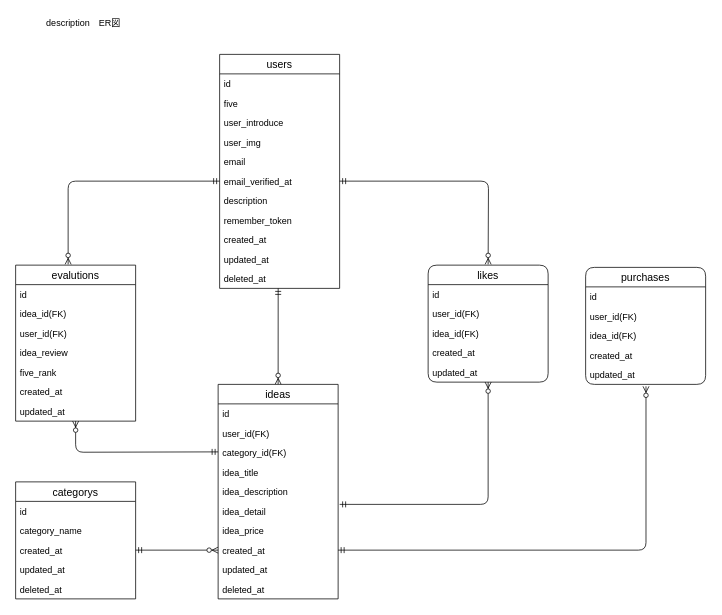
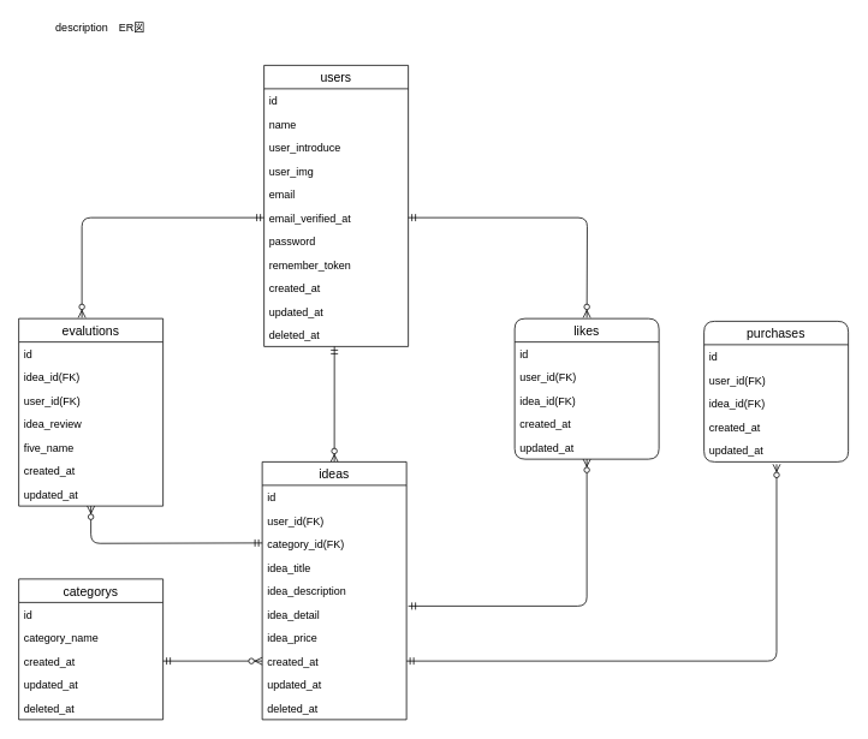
  <mxCell id="0" />
  <mxCell id="1" parent="0" />
  <mxCell id="2" value="description　ER図" style="text;html=1;align=center;verticalAlign=middle;resizable=0;points=[];autosize=1;" parent="1" vertex="1"><mxGeometry x="55" y="20" width="110" height="20" as="geometry" /></mxCell>
  <mxCell id="3" value="" style="edgeStyle=orthogonalEdgeStyle;fontSize=12;html=1;endArrow=ERzeroToMany;startArrow=ERmandOne;exitX=1;exitY=0.5;exitDx=0;exitDy=0;" parent="1" source="21" edge="1"><mxGeometry width="100" height="100" relative="1" as="geometry"><mxPoint x="480" y="242" as="sourcePoint" /><mxPoint x="650" y="352" as="targetPoint" /></mxGeometry></mxCell>
  <mxCell id="4" value="" style="edgeStyle=elbowEdgeStyle;fontSize=12;html=1;endArrow=ERzeroToMany;startArrow=ERmandOne;elbow=vertical;" parent="1" target="14" edge="1"><mxGeometry width="100" height="100" relative="1" as="geometry"><mxPoint x="452" y="672" as="sourcePoint" /><mxPoint x="552" y="572" as="targetPoint" /><Array as="points"><mxPoint x="560" y="672" /><mxPoint x="560" y="662" /></Array></mxGeometry></mxCell>
  <mxCell id="5" value="" style="edgeStyle=elbowEdgeStyle;fontSize=12;html=1;endArrow=ERzeroToMany;startArrow=ERmandOne;exitX=0;exitY=0.5;exitDx=0;exitDy=0;elbow=vertical;" parent="1" source="21" edge="1"><mxGeometry width="100" height="100" relative="1" as="geometry"><mxPoint x="70" y="262" as="sourcePoint" /><mxPoint x="90" y="352" as="targetPoint" /><Array as="points"><mxPoint x="200" y="241" /></Array></mxGeometry></mxCell>
  <mxCell id="6" value="" style="fontSize=12;html=1;endArrow=ERzeroToMany;startArrow=ERmandOne;exitX=1;exitY=0.5;exitDx=0;exitDy=0;entryX=0;entryY=0.5;entryDx=0;entryDy=0;" parent="1" source="41" target="35" edge="1"><mxGeometry width="100" height="100" relative="1" as="geometry"><mxPoint x="150" y="592" as="sourcePoint" /><mxPoint x="-215.18" y="405" as="targetPoint" /></mxGeometry></mxCell>
  <mxCell id="7" value="" style="fontSize=12;html=1;endArrow=ERzeroToMany;startArrow=ERmandOne;edgeStyle=orthogonalEdgeStyle;entryX=0.5;entryY=1;entryDx=0;entryDy=0;" parent="1" target="44" edge="1"><mxGeometry width="100" height="100" relative="1" as="geometry"><mxPoint x="290" y="602" as="sourcePoint" /><mxPoint x="100" y="572" as="targetPoint" /></mxGeometry></mxCell>
  <mxCell id="8" value="" style="fontSize=12;html=1;endArrow=ERzeroToMany;startArrow=ERmandOne;exitX=0.488;exitY=1;exitDx=0;exitDy=0;exitPerimeter=0;entryX=0.5;entryY=0;entryDx=0;entryDy=0;" parent="1" source="26" target="27" edge="1"><mxGeometry width="100" height="100" relative="1" as="geometry"><mxPoint x="280" y="500" as="sourcePoint" /><mxPoint x="380" y="400" as="targetPoint" /></mxGeometry></mxCell>
  <mxCell id="9" value="likes" style="swimlane;fontStyle=0;childLayout=stackLayout;horizontal=1;startSize=26;horizontalStack=0;resizeParent=1;resizeParentMax=0;resizeLast=0;collapsible=1;marginBottom=0;align=center;fontSize=14;rounded=1;" parent="1" vertex="1"><mxGeometry x="570" y="353" width="160" height="156" as="geometry" /></mxCell>
  <mxCell id="10" value="id" style="text;strokeColor=none;fillColor=none;spacingLeft=4;spacingRight=4;overflow=hidden;rotatable=0;points=[[0,0.5],[1,0.5]];portConstraint=eastwest;fontSize=12;" parent="9" vertex="1"><mxGeometry y="26" width="160" height="26" as="geometry" /></mxCell>
  <mxCell id="11" value="user_id(FK)" style="text;strokeColor=none;fillColor=none;spacingLeft=4;spacingRight=4;overflow=hidden;rotatable=0;points=[[0,0.5],[1,0.5]];portConstraint=eastwest;fontSize=12;" parent="9" vertex="1"><mxGeometry y="52" width="160" height="26" as="geometry" /></mxCell>
  <mxCell id="12" value="idea_id(FK)" style="text;strokeColor=none;fillColor=none;spacingLeft=4;spacingRight=4;overflow=hidden;rotatable=0;points=[[0,0.5],[1,0.5]];portConstraint=eastwest;fontSize=12;" parent="9" vertex="1"><mxGeometry y="78" width="160" height="26" as="geometry" /></mxCell>
  <mxCell id="13" value="created_at" style="text;strokeColor=none;fillColor=none;spacingLeft=4;spacingRight=4;overflow=hidden;rotatable=0;points=[[0,0.5],[1,0.5]];portConstraint=eastwest;fontSize=12;" parent="9" vertex="1"><mxGeometry y="104" width="160" height="26" as="geometry" /></mxCell>
  <mxCell id="14" value="updated_at" style="text;strokeColor=none;fillColor=none;spacingLeft=4;spacingRight=4;overflow=hidden;rotatable=0;points=[[0,0.5],[1,0.5]];portConstraint=eastwest;fontSize=12;" parent="9" vertex="1"><mxGeometry y="130" width="160" height="26" as="geometry" /></mxCell>
  <mxCell id="15" value="users" style="swimlane;fontStyle=0;childLayout=stackLayout;horizontal=1;startSize=26;horizontalStack=0;resizeParent=1;resizeParentMax=0;resizeLast=0;collapsible=1;marginBottom=0;align=center;fontSize=14;" parent="1" vertex="1"><mxGeometry x="292" y="72" width="160" height="312" as="geometry" /></mxCell>
  <mxCell id="16" value="id" style="text;strokeColor=none;fillColor=none;spacingLeft=4;spacingRight=4;overflow=hidden;rotatable=0;points=[[0,0.5],[1,0.5]];portConstraint=eastwest;fontSize=12;" parent="15" vertex="1"><mxGeometry y="26" width="160" height="26" as="geometry" /></mxCell>
- <mxCell id="17" value="five&#10;" style="text;strokeColor=none;fillColor=none;spacingLeft=4;spacingRight=4;overflow=hidden;rotatable=0;points=[[0,0.5],[1,0.5]];portConstraint=eastwest;fontSize=12;" parent="15" vertex="1"><mxGeometry y="52" width="160" height="26" as="geometry" /></mxCell>
+ <mxCell id="17" value="name&#10;" style="text;strokeColor=none;fillColor=none;spacingLeft=4;spacingRight=4;overflow=hidden;rotatable=0;points=[[0,0.5],[1,0.5]];portConstraint=eastwest;fontSize=12;" parent="15" vertex="1"><mxGeometry y="52" width="160" height="26" as="geometry" /></mxCell>
  <mxCell id="18" value="user_introduce" style="text;strokeColor=none;fillColor=none;spacingLeft=4;spacingRight=4;overflow=hidden;rotatable=0;points=[[0,0.5],[1,0.5]];portConstraint=eastwest;fontSize=12;" parent="15" vertex="1"><mxGeometry y="78" width="160" height="26" as="geometry" /></mxCell>
  <mxCell id="19" value="user_img" style="text;strokeColor=none;fillColor=none;spacingLeft=4;spacingRight=4;overflow=hidden;rotatable=0;points=[[0,0.5],[1,0.5]];portConstraint=eastwest;fontSize=12;" parent="15" vertex="1"><mxGeometry y="104" width="160" height="26" as="geometry" /></mxCell>
  <mxCell id="20" value="email" style="text;strokeColor=none;fillColor=none;spacingLeft=4;spacingRight=4;overflow=hidden;rotatable=0;points=[[0,0.5],[1,0.5]];portConstraint=eastwest;fontSize=12;" parent="15" vertex="1"><mxGeometry y="130" width="160" height="26" as="geometry" /></mxCell>
  <mxCell id="21" value="email_verified_at" style="text;strokeColor=none;fillColor=none;spacingLeft=4;spacingRight=4;overflow=hidden;rotatable=0;points=[[0,0.5],[1,0.5]];portConstraint=eastwest;fontSize=12;" parent="15" vertex="1"><mxGeometry y="156" width="160" height="26" as="geometry" /></mxCell>
- <mxCell id="22" value="description" style="text;strokeColor=none;fillColor=none;spacingLeft=4;spacingRight=4;overflow=hidden;rotatable=0;points=[[0,0.5],[1,0.5]];portConstraint=eastwest;fontSize=12;" parent="15" vertex="1"><mxGeometry y="182" width="160" height="26" as="geometry" /></mxCell>
+ <mxCell id="22" value="password" style="text;strokeColor=none;fillColor=none;spacingLeft=4;spacingRight=4;overflow=hidden;rotatable=0;points=[[0,0.5],[1,0.5]];portConstraint=eastwest;fontSize=12;" parent="15" vertex="1"><mxGeometry y="182" width="160" height="26" as="geometry" /></mxCell>
  <mxCell id="23" value="remember_token" style="text;strokeColor=none;fillColor=none;spacingLeft=4;spacingRight=4;overflow=hidden;rotatable=0;points=[[0,0.5],[1,0.5]];portConstraint=eastwest;fontSize=12;" parent="15" vertex="1"><mxGeometry y="208" width="160" height="26" as="geometry" /></mxCell>
  <mxCell id="24" value="created_at" style="text;strokeColor=none;fillColor=none;spacingLeft=4;spacingRight=4;overflow=hidden;rotatable=0;points=[[0,0.5],[1,0.5]];portConstraint=eastwest;fontSize=12;" parent="15" vertex="1"><mxGeometry y="234" width="160" height="26" as="geometry" /></mxCell>
  <mxCell id="25" value="updated_at" style="text;strokeColor=none;fillColor=none;spacingLeft=4;spacingRight=4;overflow=hidden;rotatable=0;points=[[0,0.5],[1,0.5]];portConstraint=eastwest;fontSize=12;" parent="15" vertex="1"><mxGeometry y="260" width="160" height="26" as="geometry" /></mxCell>
  <mxCell id="26" value="deleted_at" style="text;strokeColor=none;fillColor=none;spacingLeft=4;spacingRight=4;overflow=hidden;rotatable=0;points=[[0,0.5],[1,0.5]];portConstraint=eastwest;fontSize=12;" parent="15" vertex="1"><mxGeometry y="286" width="160" height="26" as="geometry" /></mxCell>
  <mxCell id="27" value="ideas" style="swimlane;fontStyle=0;childLayout=stackLayout;horizontal=1;startSize=26;horizontalStack=0;resizeParent=1;resizeParentMax=0;resizeLast=0;collapsible=1;marginBottom=0;align=center;fontSize=14;" parent="1" vertex="1"><mxGeometry x="290" y="512" width="160" height="286" as="geometry" /></mxCell>
  <mxCell id="28" value="id" style="text;strokeColor=none;fillColor=none;spacingLeft=4;spacingRight=4;overflow=hidden;rotatable=0;points=[[0,0.5],[1,0.5]];portConstraint=eastwest;fontSize=12;" parent="27" vertex="1"><mxGeometry y="26" width="160" height="26" as="geometry" /></mxCell>
  <mxCell id="29" value="user_id(FK)" style="text;strokeColor=none;fillColor=none;spacingLeft=4;spacingRight=4;overflow=hidden;rotatable=0;points=[[0,0.5],[1,0.5]];portConstraint=eastwest;fontSize=12;" parent="27" vertex="1"><mxGeometry y="52" width="160" height="26" as="geometry" /></mxCell>
  <mxCell id="30" value="category_id(FK)" style="text;strokeColor=none;fillColor=none;spacingLeft=4;spacingRight=4;overflow=hidden;rotatable=0;points=[[0,0.5],[1,0.5]];portConstraint=eastwest;fontSize=12;" parent="27" vertex="1"><mxGeometry y="78" width="160" height="26" as="geometry" /></mxCell>
  <mxCell id="31" value="idea_title" style="text;strokeColor=none;fillColor=none;spacingLeft=4;spacingRight=4;overflow=hidden;rotatable=0;points=[[0,0.5],[1,0.5]];portConstraint=eastwest;fontSize=12;" parent="27" vertex="1"><mxGeometry y="104" width="160" height="26" as="geometry" /></mxCell>
  <mxCell id="32" value="idea_description" style="text;strokeColor=none;fillColor=none;spacingLeft=4;spacingRight=4;overflow=hidden;rotatable=0;points=[[0,0.5],[1,0.5]];portConstraint=eastwest;fontSize=12;" parent="27" vertex="1"><mxGeometry y="130" width="160" height="26" as="geometry" /></mxCell>
  <mxCell id="33" value="idea_detail" style="text;strokeColor=none;fillColor=none;spacingLeft=4;spacingRight=4;overflow=hidden;rotatable=0;points=[[0,0.5],[1,0.5]];portConstraint=eastwest;fontSize=12;" parent="27" vertex="1"><mxGeometry y="156" width="160" height="26" as="geometry" /></mxCell>
  <mxCell id="34" value="idea_price" style="text;strokeColor=none;fillColor=none;spacingLeft=4;spacingRight=4;overflow=hidden;rotatable=0;points=[[0,0.5],[1,0.5]];portConstraint=eastwest;fontSize=12;" parent="27" vertex="1"><mxGeometry y="182" width="160" height="26" as="geometry" /></mxCell>
  <mxCell id="35" value="created_at" style="text;strokeColor=none;fillColor=none;spacingLeft=4;spacingRight=4;overflow=hidden;rotatable=0;points=[[0,0.5],[1,0.5]];portConstraint=eastwest;fontSize=12;" parent="27" vertex="1"><mxGeometry y="208" width="160" height="26" as="geometry" /></mxCell>
  <mxCell id="36" value="updated_at" style="text;strokeColor=none;fillColor=none;spacingLeft=4;spacingRight=4;overflow=hidden;rotatable=0;points=[[0,0.5],[1,0.5]];portConstraint=eastwest;fontSize=12;" parent="27" vertex="1"><mxGeometry y="234" width="160" height="26" as="geometry" /></mxCell>
  <mxCell id="37" value="deleted_at" style="text;strokeColor=none;fillColor=none;spacingLeft=4;spacingRight=4;overflow=hidden;rotatable=0;points=[[0,0.5],[1,0.5]];portConstraint=eastwest;fontSize=12;" parent="27" vertex="1"><mxGeometry y="260" width="160" height="26" as="geometry" /></mxCell>
  <mxCell id="38" value="categorys" style="swimlane;fontStyle=0;childLayout=stackLayout;horizontal=1;startSize=26;horizontalStack=0;resizeParent=1;resizeParentMax=0;resizeLast=0;collapsible=1;marginBottom=0;align=center;fontSize=14;" parent="1" vertex="1"><mxGeometry x="20" y="642" width="160" height="156" as="geometry" /></mxCell>
  <mxCell id="39" value="id" style="text;strokeColor=none;fillColor=none;spacingLeft=4;spacingRight=4;overflow=hidden;rotatable=0;points=[[0,0.5],[1,0.5]];portConstraint=eastwest;fontSize=12;" parent="38" vertex="1"><mxGeometry y="26" width="160" height="26" as="geometry" /></mxCell>
  <mxCell id="40" value="category_name" style="text;strokeColor=none;fillColor=none;spacingLeft=4;spacingRight=4;overflow=hidden;rotatable=0;points=[[0,0.5],[1,0.5]];portConstraint=eastwest;fontSize=12;" parent="38" vertex="1"><mxGeometry y="52" width="160" height="26" as="geometry" /></mxCell>
  <mxCell id="41" value="created_at" style="text;strokeColor=none;fillColor=none;spacingLeft=4;spacingRight=4;overflow=hidden;rotatable=0;points=[[0,0.5],[1,0.5]];portConstraint=eastwest;fontSize=12;" parent="38" vertex="1"><mxGeometry y="78" width="160" height="26" as="geometry" /></mxCell>
  <mxCell id="42" value="updated_at" style="text;strokeColor=none;fillColor=none;spacingLeft=4;spacingRight=4;overflow=hidden;rotatable=0;points=[[0,0.5],[1,0.5]];portConstraint=eastwest;fontSize=12;" parent="38" vertex="1"><mxGeometry y="104" width="160" height="26" as="geometry" /></mxCell>
  <mxCell id="43" value="deleted_at" style="text;strokeColor=none;fillColor=none;spacingLeft=4;spacingRight=4;overflow=hidden;rotatable=0;points=[[0,0.5],[1,0.5]];portConstraint=eastwest;fontSize=12;" parent="38" vertex="1"><mxGeometry y="130" width="160" height="26" as="geometry" /></mxCell>
  <mxCell id="44" value="evalutions" style="swimlane;fontStyle=0;childLayout=stackLayout;horizontal=1;startSize=26;horizontalStack=0;resizeParent=1;resizeParentMax=0;resizeLast=0;collapsible=1;marginBottom=0;align=center;fontSize=14;" parent="1" vertex="1"><mxGeometry x="20" y="353" width="160" height="208" as="geometry" /></mxCell>
  <mxCell id="45" value="id" style="text;strokeColor=none;fillColor=none;spacingLeft=4;spacingRight=4;overflow=hidden;rotatable=0;points=[[0,0.5],[1,0.5]];portConstraint=eastwest;fontSize=12;" parent="44" vertex="1"><mxGeometry y="26" width="160" height="26" as="geometry" /></mxCell>
  <mxCell id="46" value="idea_id(FK)" style="text;strokeColor=none;fillColor=none;spacingLeft=4;spacingRight=4;overflow=hidden;rotatable=0;points=[[0,0.5],[1,0.5]];portConstraint=eastwest;fontSize=12;" parent="44" vertex="1"><mxGeometry y="52" width="160" height="26" as="geometry" /></mxCell>
  <mxCell id="47" value="user_id(FK)" style="text;strokeColor=none;fillColor=none;spacingLeft=4;spacingRight=4;overflow=hidden;rotatable=0;points=[[0,0.5],[1,0.5]];portConstraint=eastwest;fontSize=12;" parent="44" vertex="1"><mxGeometry y="78" width="160" height="26" as="geometry" /></mxCell>
  <mxCell id="48" value="idea_review" style="text;strokeColor=none;fillColor=none;spacingLeft=4;spacingRight=4;overflow=hidden;rotatable=0;points=[[0,0.5],[1,0.5]];portConstraint=eastwest;fontSize=12;" parent="44" vertex="1"><mxGeometry y="104" width="160" height="26" as="geometry" /></mxCell>
- <mxCell id="49" value="five_rank" style="text;strokeColor=none;fillColor=none;spacingLeft=4;spacingRight=4;overflow=hidden;rotatable=0;points=[[0,0.5],[1,0.5]];portConstraint=eastwest;fontSize=12;" parent="44" vertex="1"><mxGeometry y="130" width="160" height="26" as="geometry" /></mxCell>
+ <mxCell id="49" value="five_name" style="text;strokeColor=none;fillColor=none;spacingLeft=4;spacingRight=4;overflow=hidden;rotatable=0;points=[[0,0.5],[1,0.5]];portConstraint=eastwest;fontSize=12;" parent="44" vertex="1"><mxGeometry y="130" width="160" height="26" as="geometry" /></mxCell>
  <mxCell id="50" value="created_at" style="text;strokeColor=none;fillColor=none;spacingLeft=4;spacingRight=4;overflow=hidden;rotatable=0;points=[[0,0.5],[1,0.5]];portConstraint=eastwest;fontSize=12;" parent="44" vertex="1"><mxGeometry y="156" width="160" height="26" as="geometry" /></mxCell>
  <mxCell id="51" value="updated_at" style="text;strokeColor=none;fillColor=none;spacingLeft=4;spacingRight=4;overflow=hidden;rotatable=0;points=[[0,0.5],[1,0.5]];portConstraint=eastwest;fontSize=12;" parent="44" vertex="1"><mxGeometry y="182" width="160" height="26" as="geometry" /></mxCell>
  <mxCell id="52" value="purchases" style="swimlane;fontStyle=0;childLayout=stackLayout;horizontal=1;startSize=26;horizontalStack=0;resizeParent=1;resizeParentMax=0;resizeLast=0;collapsible=1;marginBottom=0;align=center;fontSize=14;rounded=1;" vertex="1" parent="1"><mxGeometry x="780" y="356" width="160" height="156" as="geometry" /></mxCell>
  <mxCell id="53" value="id" style="text;strokeColor=none;fillColor=none;spacingLeft=4;spacingRight=4;overflow=hidden;rotatable=0;points=[[0,0.5],[1,0.5]];portConstraint=eastwest;fontSize=12;" vertex="1" parent="52"><mxGeometry y="26" width="160" height="26" as="geometry" /></mxCell>
  <mxCell id="54" value="user_id(FK)" style="text;strokeColor=none;fillColor=none;spacingLeft=4;spacingRight=4;overflow=hidden;rotatable=0;points=[[0,0.5],[1,0.5]];portConstraint=eastwest;fontSize=12;" vertex="1" parent="52"><mxGeometry y="52" width="160" height="26" as="geometry" /></mxCell>
  <mxCell id="55" value="idea_id(FK)" style="text;strokeColor=none;fillColor=none;spacingLeft=4;spacingRight=4;overflow=hidden;rotatable=0;points=[[0,0.5],[1,0.5]];portConstraint=eastwest;fontSize=12;" vertex="1" parent="52"><mxGeometry y="78" width="160" height="26" as="geometry" /></mxCell>
  <mxCell id="56" value="created_at" style="text;strokeColor=none;fillColor=none;spacingLeft=4;spacingRight=4;overflow=hidden;rotatable=0;points=[[0,0.5],[1,0.5]];portConstraint=eastwest;fontSize=12;" vertex="1" parent="52"><mxGeometry y="104" width="160" height="26" as="geometry" /></mxCell>
  <mxCell id="57" value="updated_at" style="text;strokeColor=none;fillColor=none;spacingLeft=4;spacingRight=4;overflow=hidden;rotatable=0;points=[[0,0.5],[1,0.5]];portConstraint=eastwest;fontSize=12;" vertex="1" parent="52"><mxGeometry y="130" width="160" height="26" as="geometry" /></mxCell>
  <mxCell id="58" value="" style="edgeStyle=elbowEdgeStyle;fontSize=12;html=1;endArrow=ERzeroToMany;startArrow=ERmandOne;exitX=1;exitY=0.5;exitDx=0;exitDy=0;entryX=0.503;entryY=1.099;entryDx=0;entryDy=0;entryPerimeter=0;elbow=vertical;" edge="1" parent="1" source="35" target="57"><mxGeometry width="100" height="100" relative="1" as="geometry"><mxPoint x="470" y="500" as="sourcePoint" /><mxPoint x="570" y="400" as="targetPoint" /><Array as="points"><mxPoint x="660" y="733" /></Array></mxGeometry></mxCell>
